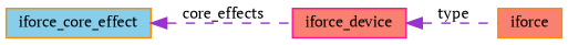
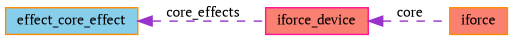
  digraph {
    fontname="PT Serif"
    rankdir=LR
    node [color=darkorange fillcolor=salmon fontname="PT Serif" fontsize=10 shape=record style=filled]
    edge [color=darkorchid3 dir=back fontname="PT Serif" fontsize=10 labelfontname=Helvetica labelfontsize=10 style=dashed]
    n1 [fontcolor=black height=0.2 label=iforce width=0.4]
-   n2 [fillcolor=skyblue height=0.2 label=iforce_core_effect width=0.4]
+   n2 [fillcolor=skyblue height=0.2 label=effect_core_effect width=0.4]
    n3 [color=deeppink height=0.2 label=iforce_device width=0.4]
    n2 -> n3 [label=" core_effects"]
-   n3 -> n1 [label=" type"]
+   n3 -> n1 [label=" core"]
  }
